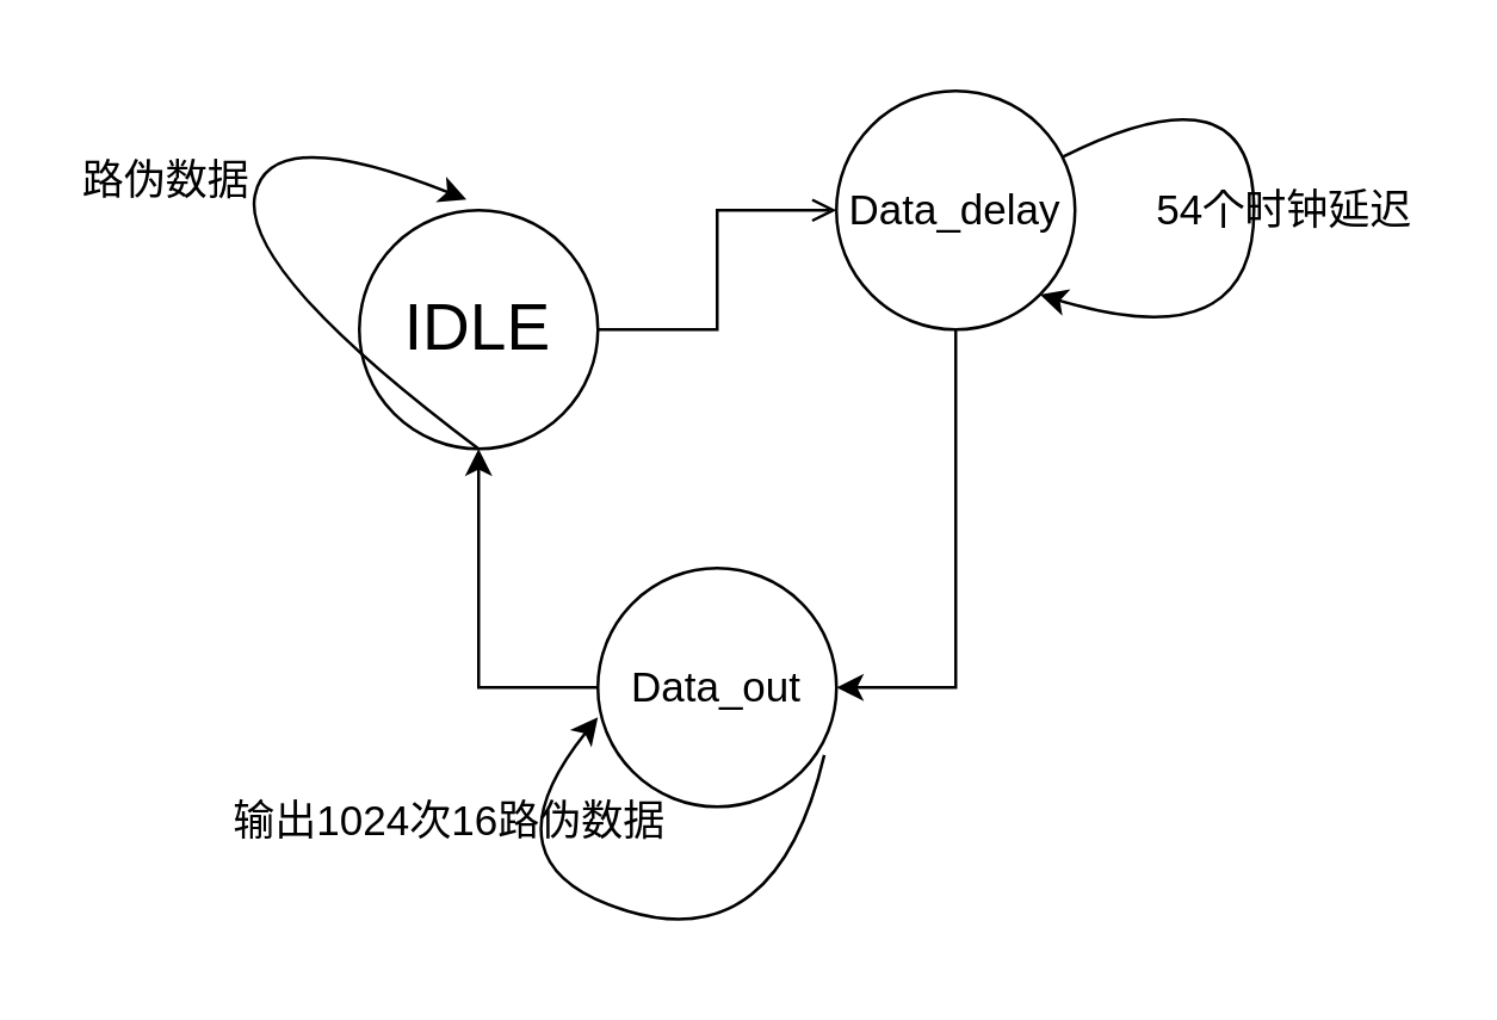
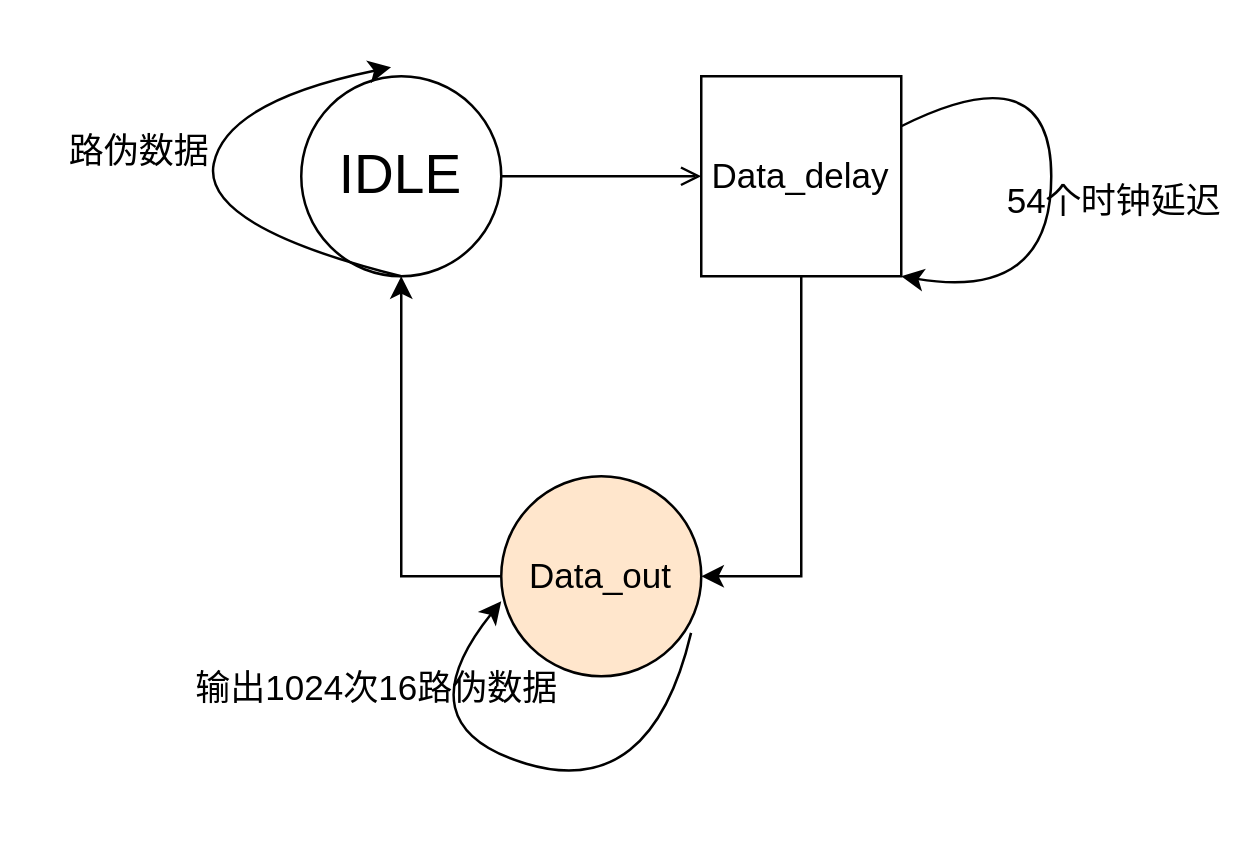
  <mxCell id="0" />
  <mxCell id="1" parent="0" />
  <mxCell id="2" style="edgeStyle=orthogonalEdgeStyle;rounded=0;orthogonalLoop=1;jettySize=auto;html=1;entryX=0;entryY=0.5;entryDx=0;entryDy=0;fontSize=14;endArrow=open;" edge="1" parent="1" source="3" target="5"><mxGeometry relative="1" as="geometry" /></mxCell>
- <mxCell id="3" value="&lt;font style=&quot;font-size: 22px&quot;&gt;IDLE&lt;/font&gt;" style="ellipse;whiteSpace=wrap;html=1;aspect=fixed;" vertex="1" parent="1"><mxGeometry x="120" y="70" width="80" height="80" as="geometry" /></mxCell>
+ <mxCell id="3" value="&lt;font style=&quot;font-size: 22px&quot;&gt;IDLE&lt;/font&gt;" style="ellipse;whiteSpace=wrap;html=1;aspect=fixed;" vertex="1" parent="1"><mxGeometry x="120" y="30" width="80" height="80" as="geometry" /></mxCell>
  <mxCell id="4" style="edgeStyle=orthogonalEdgeStyle;rounded=0;orthogonalLoop=1;jettySize=auto;html=1;exitX=0.5;exitY=1;exitDx=0;exitDy=0;entryX=1;entryY=0.5;entryDx=0;entryDy=0;fontSize=14;" edge="1" parent="1" source="5" target="7"><mxGeometry relative="1" as="geometry" /></mxCell>
- <mxCell id="5" value="&lt;font style=&quot;font-size: 14px&quot;&gt;Data_delay&lt;/font&gt;" style="ellipse;whiteSpace=wrap;html=1;aspect=fixed;" vertex="1" parent="1"><mxGeometry x="280" y="30" width="80" height="80" as="geometry" /></mxCell>
+ <mxCell id="5" value="&lt;font style=&quot;font-size: 14px&quot;&gt;Data_delay&lt;/font&gt;" style="whiteSpace=wrap;html=1;aspect=fixed;rounded=0;" vertex="1" parent="1"><mxGeometry x="280" y="30" width="80" height="80" as="geometry" /></mxCell>
  <mxCell id="6" style="edgeStyle=orthogonalEdgeStyle;rounded=0;orthogonalLoop=1;jettySize=auto;html=1;exitX=0;exitY=0.5;exitDx=0;exitDy=0;fontSize=14;" edge="1" parent="1" source="7" target="3"><mxGeometry relative="1" as="geometry" /></mxCell>
- <mxCell id="7" value="&lt;font style=&quot;font-size: 14px&quot;&gt;Data_out&lt;/font&gt;" style="ellipse;whiteSpace=wrap;html=1;aspect=fixed;" vertex="1" parent="1"><mxGeometry x="200" y="190" width="80" height="80" as="geometry" /></mxCell>
+ <mxCell id="7" value="&lt;font style=&quot;font-size: 14px&quot;&gt;Data_out&lt;/font&gt;" style="ellipse;whiteSpace=wrap;html=1;aspect=fixed;fillColor=#ffe6cc;" vertex="1" parent="1"><mxGeometry x="200" y="190" width="80" height="80" as="geometry" /></mxCell>
  <mxCell id="8" value="" style="curved=1;endArrow=classic;html=1;rounded=0;exitX=0.5;exitY=1;exitDx=0;exitDy=0;entryX=0.449;entryY=-0.045;entryDx=0;entryDy=0;entryPerimeter=0;" edge="1" parent="1" source="3" target="3"><mxGeometry width="50" height="50" relative="1" as="geometry"><mxPoint x="10" y="150" as="sourcePoint" /><mxPoint x="60" y="100" as="targetPoint" /><Array as="points"><mxPoint x="80" y="90" /><mxPoint x="90" y="40" /></Array></mxGeometry></mxCell>
  <mxCell id="9" value="" style="curved=1;endArrow=classic;html=1;rounded=0;entryX=1;entryY=1;entryDx=0;entryDy=0;" edge="1" parent="1" source="5" target="5"><mxGeometry width="50" height="50" relative="1" as="geometry"><mxPoint x="420" y="140" as="sourcePoint" /><mxPoint x="470" y="90" as="targetPoint" /><Array as="points"><mxPoint x="420" y="20" /></Array></mxGeometry></mxCell>
- <mxCell id="10" value="54个时钟延迟" style="text;html=1;align=center;verticalAlign=middle;resizable=0;points=[];autosize=1;strokeColor=none;fillColor=none;fontSize=14;" vertex="1" parent="1"><mxGeometry x="380" y="60" width="100" height="20" as="geometry" /></mxCell>
+ <mxCell id="10" value="54个时钟延迟" style="text;html=1;align=center;verticalAlign=middle;resizable=0;points=[];autosize=1;strokeColor=none;fillColor=none;fontSize=14;" vertex="1" parent="1"><mxGeometry x="395" y="70" width="100" height="20" as="geometry" /></mxCell>
  <mxCell id="11" value="输出1024次16路伪数据" style="text;html=1;align=center;verticalAlign=middle;resizable=0;points=[];autosize=1;strokeColor=none;fillColor=none;fontSize=14;" vertex="1" parent="1"><mxGeometry x="70" y="265" width="160" height="20" as="geometry" /></mxCell>
  <mxCell id="12" value="路伪数据" style="text;html=1;align=center;verticalAlign=middle;resizable=0;points=[];autosize=1;strokeColor=none;fillColor=none;fontSize=14;" vertex="1" parent="1"><mxGeometry x="20" y="50" width="70" height="20" as="geometry" /></mxCell>
  <mxCell id="13" value="" style="curved=1;endArrow=classic;html=1;rounded=0;fontSize=14;exitX=0.949;exitY=0.783;exitDx=0;exitDy=0;exitPerimeter=0;entryX=0;entryY=0.625;entryDx=0;entryDy=0;entryPerimeter=0;" edge="1" parent="1" source="7" target="7"><mxGeometry width="50" height="50" relative="1" as="geometry"><mxPoint x="370" y="280" as="sourcePoint" /><mxPoint x="420" y="230" as="targetPoint" /><Array as="points"><mxPoint x="260" y="320" /><mxPoint x="160" y="290" /></Array></mxGeometry></mxCell>
